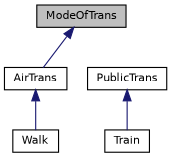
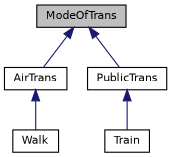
  digraph {
    node [color=black fillcolor=white fontname=Helvetica fontsize=10 shape=record style=filled]
    edge [color=midnightblue dir=back fontname=Helvetica fontsize=10 labelfontname=Helvetica labelfontsize=10 style=solid]
    n1 [fillcolor=grey75 fontcolor=black height=0.2 label=ModeOfTrans width=0.4]
    n2 [height=0.2 label=AirTrans width=0.4]
    n3 [height=0.2 label=PublicTrans width=0.4]
    n4 [height=0.2 label=Walk width=0.4]
    n5 [height=0.2 label=Train width=0.4]
    n1 -> n2
+   n1 -> n3
    n2 -> n4
    n3 -> n5
  }
